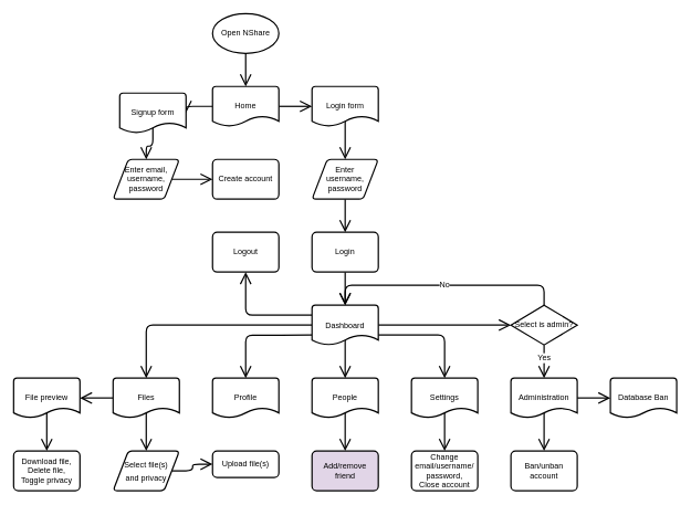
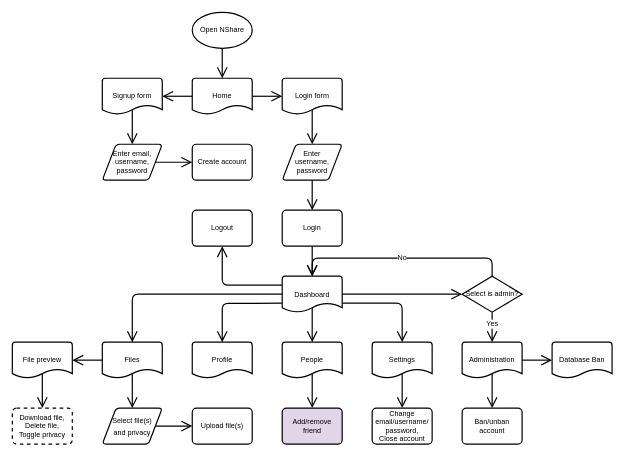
  <mxCell id="0" />
  <mxCell id="1" parent="0" />
  <mxCell id="2" style="edgeStyle=orthogonalEdgeStyle;rounded=1;orthogonalLoop=1;jettySize=auto;html=1;exitX=0.5;exitY=1;exitDx=0;exitDy=0;exitPerimeter=0;entryX=0.5;entryY=0;entryDx=0;entryDy=0;entryPerimeter=0;strokeWidth=2;fontSize=12;endArrow=open;startSize=14;endSize=14;sourcePerimeterSpacing=8;targetPerimeterSpacing=8;" parent="1" source="3" target="6" edge="1"><mxGeometry relative="1" as="geometry" /></mxCell>
  <mxCell id="3" value="Open NShare" style="strokeWidth=2;html=1;shape=mxgraph.flowchart.start_1;whiteSpace=wrap;fontSize=12;" parent="1" vertex="1"><mxGeometry x="320" y="20" width="100" height="60" as="geometry" /></mxCell>
  <mxCell id="4" style="edgeStyle=orthogonalEdgeStyle;rounded=1;orthogonalLoop=1;jettySize=auto;html=1;exitX=1;exitY=0.5;exitDx=0;exitDy=0;exitPerimeter=0;entryX=0;entryY=0.5;entryDx=0;entryDy=0;entryPerimeter=0;strokeWidth=2;fontSize=12;endArrow=open;startSize=14;endSize=14;sourcePerimeterSpacing=8;targetPerimeterSpacing=8;" parent="1" source="6" target="10" edge="1"><mxGeometry relative="1" as="geometry" /></mxCell>
  <mxCell id="5" style="edgeStyle=orthogonalEdgeStyle;rounded=1;orthogonalLoop=1;jettySize=auto;html=1;exitX=0;exitY=0.5;exitDx=0;exitDy=0;exitPerimeter=0;entryX=1;entryY=0.5;entryDx=0;entryDy=0;entryPerimeter=0;strokeWidth=2;fontSize=12;endArrow=open;startSize=14;endSize=14;sourcePerimeterSpacing=8;targetPerimeterSpacing=8;" parent="1" source="6" target="8" edge="1"><mxGeometry relative="1" as="geometry" /></mxCell>
  <mxCell id="6" value="Home" style="strokeWidth=2;html=1;shape=mxgraph.flowchart.document2;whiteSpace=wrap;size=0.25;fontSize=12;" parent="1" vertex="1"><mxGeometry x="320" y="130" width="100" height="60" as="geometry" /></mxCell>
  <mxCell id="7" style="edgeStyle=orthogonalEdgeStyle;rounded=1;orthogonalLoop=1;jettySize=auto;html=1;entryX=0.5;entryY=0;entryDx=0;entryDy=0;strokeWidth=2;fontSize=12;endArrow=open;startSize=14;endSize=14;sourcePerimeterSpacing=8;targetPerimeterSpacing=8;exitX=0.5;exitY=0.833;exitDx=0;exitDy=0;exitPerimeter=0;" parent="1" source="8" target="18" edge="1"><mxGeometry relative="1" as="geometry" /></mxCell>
- <mxCell id="8" value="Signup form" style="strokeWidth=2;html=1;shape=mxgraph.flowchart.document2;whiteSpace=wrap;size=0.25;fontSize=12;" parent="1" vertex="1"><mxGeometry x="180" y="140" width="100" height="60" as="geometry" /></mxCell>
+ <mxCell id="8" value="Signup form" style="strokeWidth=2;html=1;shape=mxgraph.flowchart.document2;whiteSpace=wrap;size=0.25;fontSize=12;" parent="1" vertex="1"><mxGeometry x="170" y="130" width="100" height="60" as="geometry" /></mxCell>
  <mxCell id="9" style="edgeStyle=orthogonalEdgeStyle;rounded=1;orthogonalLoop=1;jettySize=auto;html=1;entryX=0.5;entryY=0;entryDx=0;entryDy=0;strokeWidth=2;fontSize=12;endArrow=open;startSize=14;endSize=14;sourcePerimeterSpacing=8;targetPerimeterSpacing=8;exitX=0.5;exitY=0.833;exitDx=0;exitDy=0;exitPerimeter=0;" parent="1" source="10" target="20" edge="1"><mxGeometry relative="1" as="geometry" /></mxCell>
  <mxCell id="10" value="Login form" style="strokeWidth=2;html=1;shape=mxgraph.flowchart.document2;whiteSpace=wrap;size=0.25;fontSize=12;" parent="1" vertex="1"><mxGeometry x="470" y="130" width="100" height="60" as="geometry" /></mxCell>
  <mxCell id="11" value="Create account" style="rounded=1;whiteSpace=wrap;html=1;absoluteArcSize=1;arcSize=14;strokeWidth=2;fontSize=12;" parent="1" vertex="1"><mxGeometry x="320" y="240" width="100" height="60" as="geometry" /></mxCell>
  <mxCell id="12" style="edgeStyle=orthogonalEdgeStyle;rounded=1;orthogonalLoop=1;jettySize=auto;html=1;exitX=0.5;exitY=0.833;exitDx=0;exitDy=0;entryX=0.5;entryY=0;entryDx=0;entryDy=0;entryPerimeter=0;strokeWidth=2;fontSize=12;endArrow=open;startSize=14;endSize=14;sourcePerimeterSpacing=8;targetPerimeterSpacing=8;exitPerimeter=0;" parent="1" source="48" target="27" edge="1"><mxGeometry relative="1" as="geometry"><mxPoint x="520" y="570" as="targetPoint" /><mxPoint x="520" y="520" as="sourcePoint" /></mxGeometry></mxCell>
  <mxCell id="13" style="edgeStyle=orthogonalEdgeStyle;rounded=1;orthogonalLoop=1;jettySize=auto;html=1;exitX=1;exitY=0.75;exitDx=0;exitDy=0;strokeWidth=2;fontSize=12;endArrow=open;startSize=14;endSize=14;sourcePerimeterSpacing=8;targetPerimeterSpacing=8;entryX=0.5;entryY=0;entryDx=0;entryDy=0;entryPerimeter=0;exitPerimeter=0;" parent="1" source="48" target="40" edge="1"><mxGeometry relative="1" as="geometry"><mxPoint x="650" y="550" as="targetPoint" /><mxPoint x="570" y="505" as="sourcePoint" /></mxGeometry></mxCell>
  <mxCell id="14" style="edgeStyle=orthogonalEdgeStyle;rounded=1;orthogonalLoop=1;jettySize=auto;html=1;exitX=1;exitY=0.5;exitDx=0;exitDy=0;strokeWidth=2;fontSize=12;endArrow=open;startSize=14;endSize=14;sourcePerimeterSpacing=8;targetPerimeterSpacing=8;entryX=0;entryY=0.5;entryDx=0;entryDy=0;entryPerimeter=0;exitPerimeter=0;" parent="1" source="48" target="22" edge="1"><mxGeometry relative="1" as="geometry"><mxPoint x="740" y="490" as="targetPoint" /><mxPoint x="570" y="490" as="sourcePoint" /></mxGeometry></mxCell>
  <mxCell id="15" style="edgeStyle=orthogonalEdgeStyle;rounded=1;orthogonalLoop=1;jettySize=auto;html=1;exitX=0;exitY=0.75;exitDx=0;exitDy=0;entryX=0.5;entryY=0;entryDx=0;entryDy=0;entryPerimeter=0;strokeWidth=2;fontSize=12;endArrow=open;startSize=14;endSize=14;sourcePerimeterSpacing=8;targetPerimeterSpacing=8;" parent="1" target="43" edge="1"><mxGeometry relative="1" as="geometry"><mxPoint x="470" y="505" as="sourcePoint" /></mxGeometry></mxCell>
  <mxCell id="16" style="edgeStyle=orthogonalEdgeStyle;rounded=1;orthogonalLoop=1;jettySize=auto;html=1;exitX=0;exitY=0.5;exitDx=0;exitDy=0;entryX=0.5;entryY=0;entryDx=0;entryDy=0;entryPerimeter=0;strokeWidth=2;fontSize=12;endArrow=open;startSize=14;endSize=14;sourcePerimeterSpacing=8;targetPerimeterSpacing=8;exitPerimeter=0;" parent="1" source="48" target="25" edge="1"><mxGeometry relative="1" as="geometry"><mxPoint x="470" y="490" as="sourcePoint" /></mxGeometry></mxCell>
  <mxCell id="17" style="edgeStyle=orthogonalEdgeStyle;rounded=1;orthogonalLoop=1;jettySize=auto;html=1;exitX=1;exitY=0.5;exitDx=0;exitDy=0;entryX=0;entryY=0.5;entryDx=0;entryDy=0;strokeWidth=2;fontSize=12;endArrow=open;startSize=14;endSize=14;sourcePerimeterSpacing=8;targetPerimeterSpacing=8;" parent="1" source="18" target="11" edge="1"><mxGeometry relative="1" as="geometry" /></mxCell>
  <mxCell id="18" value="Enter email,&lt;br&gt;username,&lt;br&gt;password" style="shape=parallelogram;html=1;strokeWidth=2;perimeter=parallelogramPerimeter;whiteSpace=wrap;rounded=1;arcSize=12;size=0.23;fontSize=12;" parent="1" vertex="1"><mxGeometry x="170" y="240" width="100" height="60" as="geometry" /></mxCell>
  <mxCell id="19" style="edgeStyle=orthogonalEdgeStyle;rounded=1;orthogonalLoop=1;jettySize=auto;html=1;exitX=0.5;exitY=1;exitDx=0;exitDy=0;entryX=0.5;entryY=0;entryDx=0;entryDy=0;fontSize=12;endArrow=open;startSize=14;endSize=14;sourcePerimeterSpacing=8;targetPerimeterSpacing=8;strokeWidth=2;" parent="1" source="20" target="46" edge="1"><mxGeometry relative="1" as="geometry" /></mxCell>
  <mxCell id="20" value="Enter&lt;br&gt;username,&lt;br&gt;password" style="shape=parallelogram;html=1;strokeWidth=2;perimeter=parallelogramPerimeter;whiteSpace=wrap;rounded=1;arcSize=12;size=0.23;fontSize=12;" parent="1" vertex="1"><mxGeometry x="470" y="240" width="100" height="60" as="geometry" /></mxCell>
  <mxCell id="21" value="Yes" style="edgeStyle=orthogonalEdgeStyle;rounded=1;orthogonalLoop=1;jettySize=auto;html=1;exitX=0.5;exitY=1;exitDx=0;exitDy=0;exitPerimeter=0;entryX=0.5;entryY=0;entryDx=0;entryDy=0;entryPerimeter=0;strokeWidth=2;fontSize=12;endArrow=open;startSize=14;endSize=14;sourcePerimeterSpacing=8;targetPerimeterSpacing=8;" parent="1" source="22" target="30" edge="1"><mxGeometry x="-0.2" relative="1" as="geometry"><mxPoint as="offset" /></mxGeometry></mxCell>
  <mxCell id="22" value="Select is admin?" style="strokeWidth=2;html=1;shape=mxgraph.flowchart.decision;whiteSpace=wrap;fontSize=12;" parent="1" vertex="1"><mxGeometry x="770" y="460" width="100" height="60" as="geometry" /></mxCell>
  <mxCell id="23" value="" style="edgeStyle=orthogonalEdgeStyle;rounded=1;orthogonalLoop=1;jettySize=auto;html=1;entryX=0.5;entryY=0;entryDx=0;entryDy=0;strokeWidth=2;fontSize=12;endArrow=open;startSize=14;endSize=14;sourcePerimeterSpacing=8;targetPerimeterSpacing=8;exitX=0.5;exitY=0.833;exitDx=0;exitDy=0;exitPerimeter=0;" parent="1" source="25" target="32" edge="1"><mxGeometry x="0.048" relative="1" as="geometry"><mxPoint x="210" y="640" as="sourcePoint" /><mxPoint x="220" y="680" as="targetPoint" /><mxPoint as="offset" /></mxGeometry></mxCell>
  <mxCell id="24" style="edgeStyle=orthogonalEdgeStyle;rounded=1;orthogonalLoop=1;jettySize=auto;html=1;exitX=0;exitY=0.5;exitDx=0;exitDy=0;exitPerimeter=0;entryX=1;entryY=0.5;entryDx=0;entryDy=0;entryPerimeter=0;strokeWidth=2;fontSize=12;endArrow=open;startSize=14;endSize=14;sourcePerimeterSpacing=8;targetPerimeterSpacing=8;" parent="1" source="25" target="35" edge="1"><mxGeometry relative="1" as="geometry" /></mxCell>
  <mxCell id="25" value="Files" style="strokeWidth=2;html=1;shape=mxgraph.flowchart.document2;whiteSpace=wrap;size=0.25;rounded=0;fontSize=12;" parent="1" vertex="1"><mxGeometry x="170" y="570" width="100" height="60" as="geometry" /></mxCell>
  <mxCell id="26" style="edgeStyle=orthogonalEdgeStyle;rounded=1;orthogonalLoop=1;jettySize=auto;html=1;entryX=0.5;entryY=0;entryDx=0;entryDy=0;strokeWidth=2;fontSize=12;endArrow=open;startSize=14;endSize=14;sourcePerimeterSpacing=8;targetPerimeterSpacing=8;exitX=0.5;exitY=0.833;exitDx=0;exitDy=0;exitPerimeter=0;" parent="1" source="27" target="37" edge="1"><mxGeometry relative="1" as="geometry" /></mxCell>
  <mxCell id="27" value="People" style="strokeWidth=2;html=1;shape=mxgraph.flowchart.document2;whiteSpace=wrap;size=0.25;rounded=0;fontSize=12;" parent="1" vertex="1"><mxGeometry x="470" y="570" width="100" height="60" as="geometry" /></mxCell>
  <mxCell id="28" style="edgeStyle=orthogonalEdgeStyle;rounded=1;orthogonalLoop=1;jettySize=auto;html=1;entryX=0.5;entryY=0;entryDx=0;entryDy=0;strokeWidth=2;fontSize=12;endArrow=open;startSize=14;endSize=14;sourcePerimeterSpacing=8;targetPerimeterSpacing=8;exitX=0.5;exitY=0.833;exitDx=0;exitDy=0;exitPerimeter=0;" parent="1" source="30" target="38" edge="1"><mxGeometry relative="1" as="geometry" /></mxCell>
  <mxCell id="29" style="edgeStyle=orthogonalEdgeStyle;rounded=1;orthogonalLoop=1;jettySize=auto;html=1;exitX=1;exitY=0.5;exitDx=0;exitDy=0;exitPerimeter=0;strokeWidth=2;fontSize=12;endArrow=open;startSize=14;endSize=14;sourcePerimeterSpacing=8;targetPerimeterSpacing=8;entryX=0;entryY=0.5;entryDx=0;entryDy=0;entryPerimeter=0;" parent="1" source="30" target="42" edge="1"><mxGeometry relative="1" as="geometry"><mxPoint x="920" y="600" as="targetPoint" /></mxGeometry></mxCell>
  <mxCell id="30" value="Administration" style="strokeWidth=2;html=1;shape=mxgraph.flowchart.document2;whiteSpace=wrap;size=0.25;rounded=0;fontSize=12;" parent="1" vertex="1"><mxGeometry x="770" y="570" width="100" height="60" as="geometry" /></mxCell>
  <mxCell id="31" style="edgeStyle=orthogonalEdgeStyle;rounded=1;orthogonalLoop=1;jettySize=auto;html=1;exitX=1;exitY=0.5;exitDx=0;exitDy=0;entryX=0;entryY=0.5;entryDx=0;entryDy=0;strokeWidth=2;fontSize=12;endArrow=open;startSize=14;endSize=14;sourcePerimeterSpacing=8;targetPerimeterSpacing=8;" parent="1" source="32" target="33" edge="1"><mxGeometry relative="1" as="geometry" /></mxCell>
  <mxCell id="32" value="&lt;font style=&quot;font-size: 12px;&quot;&gt;Select file(s)&lt;br&gt;and privacy&lt;/font&gt;" style="shape=parallelogram;html=1;strokeWidth=2;perimeter=parallelogramPerimeter;whiteSpace=wrap;rounded=1;arcSize=12;size=0.23;fontSize=16;" parent="1" vertex="1"><mxGeometry x="170" y="680" width="100" height="60" as="geometry" /></mxCell>
- <mxCell id="33" value="Upload file(s)" style="rounded=1;whiteSpace=wrap;html=1;absoluteArcSize=1;arcSize=14;strokeWidth=2;fontSize=12;" parent="1" vertex="1"><mxGeometry x="320" y="680" width="100" height="40" as="geometry" /></mxCell>
+ <mxCell id="33" value="Upload file(s)" style="rounded=1;whiteSpace=wrap;html=1;absoluteArcSize=1;arcSize=14;strokeWidth=2;fontSize=12;" parent="1" vertex="1"><mxGeometry x="320" y="680" width="100" height="60" as="geometry" /></mxCell>
  <mxCell id="34" style="edgeStyle=orthogonalEdgeStyle;rounded=1;orthogonalLoop=1;jettySize=auto;html=1;entryX=0.5;entryY=0;entryDx=0;entryDy=0;strokeWidth=2;fontSize=12;endArrow=open;startSize=14;endSize=14;sourcePerimeterSpacing=8;targetPerimeterSpacing=8;exitX=0.5;exitY=0.833;exitDx=0;exitDy=0;exitPerimeter=0;" parent="1" source="35" target="36" edge="1"><mxGeometry relative="1" as="geometry" /></mxCell>
  <mxCell id="35" value="File preview" style="strokeWidth=2;html=1;shape=mxgraph.flowchart.document2;whiteSpace=wrap;size=0.25;fontSize=12;" parent="1" vertex="1"><mxGeometry x="20" y="570" width="100" height="60" as="geometry" /></mxCell>
- <mxCell id="36" value="Download file,&lt;br&gt;Delete file,&lt;br&gt;Toggle privacy" style="rounded=1;whiteSpace=wrap;html=1;absoluteArcSize=1;arcSize=14;strokeWidth=2;fontSize=12;" parent="1" vertex="1"><mxGeometry x="20" y="680" width="100" height="60" as="geometry" /></mxCell>
+ <mxCell id="36" value="Download file,&lt;br&gt;Delete file,&lt;br&gt;Toggle privacy" style="rounded=1;whiteSpace=wrap;html=1;absoluteArcSize=1;arcSize=14;strokeWidth=2;fontSize=12;dashed=1;" parent="1" vertex="1"><mxGeometry x="20" y="680" width="100" height="60" as="geometry" /></mxCell>
  <mxCell id="37" value="Add/remove friend" style="rounded=1;whiteSpace=wrap;html=1;absoluteArcSize=1;arcSize=14;strokeWidth=2;fontSize=12;fillColor=#e1d5e7;" parent="1" vertex="1"><mxGeometry x="470" y="680" width="100" height="60" as="geometry" /></mxCell>
  <mxCell id="38" value="Ban/unban account" style="rounded=1;whiteSpace=wrap;html=1;absoluteArcSize=1;arcSize=14;strokeWidth=2;fontSize=12;" parent="1" vertex="1"><mxGeometry x="770" y="680" width="100" height="60" as="geometry" /></mxCell>
  <mxCell id="39" style="edgeStyle=orthogonalEdgeStyle;rounded=1;orthogonalLoop=1;jettySize=auto;html=1;entryX=0.5;entryY=0;entryDx=0;entryDy=0;strokeWidth=2;fontSize=12;endArrow=open;startSize=14;endSize=14;sourcePerimeterSpacing=8;targetPerimeterSpacing=8;exitX=0.5;exitY=0.833;exitDx=0;exitDy=0;exitPerimeter=0;" parent="1" source="40" target="41" edge="1"><mxGeometry relative="1" as="geometry" /></mxCell>
  <mxCell id="40" value="Settings" style="strokeWidth=2;html=1;shape=mxgraph.flowchart.document2;whiteSpace=wrap;size=0.25;fontSize=12;" parent="1" vertex="1"><mxGeometry x="620" y="570" width="100" height="60" as="geometry" /></mxCell>
  <mxCell id="41" value="Change email/username/&lt;br&gt;password,&lt;br&gt;Close account" style="rounded=1;whiteSpace=wrap;html=1;absoluteArcSize=1;arcSize=14;strokeWidth=2;fontSize=12;" parent="1" vertex="1"><mxGeometry x="620" y="680" width="100" height="60" as="geometry" /></mxCell>
  <mxCell id="42" value="Database Ban" style="strokeWidth=2;html=1;shape=mxgraph.flowchart.document2;whiteSpace=wrap;size=0.25;rounded=0;fontSize=12;" parent="1" vertex="1"><mxGeometry x="920" y="570" width="100" height="60" as="geometry" /></mxCell>
  <mxCell id="43" value="Profile" style="strokeWidth=2;html=1;shape=mxgraph.flowchart.document2;whiteSpace=wrap;size=0.25;fontSize=12;" parent="1" vertex="1"><mxGeometry x="320" y="570" width="100" height="60" as="geometry" /></mxCell>
  <mxCell id="44" value="Logout" style="rounded=1;whiteSpace=wrap;html=1;absoluteArcSize=1;arcSize=14;strokeWidth=2;fontSize=12;" parent="1" vertex="1"><mxGeometry x="320" y="350" width="100" height="60" as="geometry" /></mxCell>
  <mxCell id="45" style="edgeStyle=orthogonalEdgeStyle;rounded=1;orthogonalLoop=1;jettySize=auto;html=1;exitX=0.5;exitY=1;exitDx=0;exitDy=0;entryX=0.5;entryY=0;entryDx=0;entryDy=0;entryPerimeter=0;fontSize=12;endArrow=open;startSize=14;endSize=14;sourcePerimeterSpacing=8;targetPerimeterSpacing=8;strokeWidth=2;" parent="1" source="46" target="48" edge="1"><mxGeometry relative="1" as="geometry" /></mxCell>
  <mxCell id="46" value="Login" style="rounded=1;whiteSpace=wrap;html=1;absoluteArcSize=1;arcSize=14;strokeWidth=2;fontSize=12;" parent="1" vertex="1"><mxGeometry x="470" y="350" width="100" height="60" as="geometry" /></mxCell>
  <mxCell id="47" style="edgeStyle=orthogonalEdgeStyle;rounded=1;orthogonalLoop=1;jettySize=auto;html=1;exitX=0;exitY=0.25;exitDx=0;exitDy=0;exitPerimeter=0;entryX=0.5;entryY=1;entryDx=0;entryDy=0;strokeWidth=2;fontSize=12;endArrow=open;startSize=14;endSize=14;sourcePerimeterSpacing=8;targetPerimeterSpacing=8;" parent="1" source="48" target="44" edge="1"><mxGeometry relative="1" as="geometry" /></mxCell>
  <mxCell id="48" value="&lt;font style=&quot;font-size: 12px;&quot;&gt;Dashboard&lt;/font&gt;" style="strokeWidth=2;html=1;shape=mxgraph.flowchart.document2;whiteSpace=wrap;size=0.25;fontSize=16;" parent="1" vertex="1"><mxGeometry x="470" y="460.04" width="100" height="60" as="geometry" /></mxCell>
  <mxCell id="49" value="&lt;font style=&quot;font-size: 12px;&quot;&gt;No&lt;/font&gt;" style="edgeStyle=orthogonalEdgeStyle;rounded=1;orthogonalLoop=1;jettySize=auto;html=1;exitX=0.5;exitY=0;exitDx=0;exitDy=0;entryX=0.5;entryY=0;entryDx=0;entryDy=0;entryPerimeter=0;fontSize=12;endArrow=open;startSize=14;endSize=14;sourcePerimeterSpacing=8;targetPerimeterSpacing=8;strokeWidth=2;exitPerimeter=0;" parent="1" source="22" target="48" edge="1"><mxGeometry relative="1" as="geometry"><mxPoint x="530" y="420" as="sourcePoint" /><mxPoint x="530" y="470.04" as="targetPoint" /><Array as="points"><mxPoint x="820" y="430" /><mxPoint x="520" y="430" /></Array></mxGeometry></mxCell>
